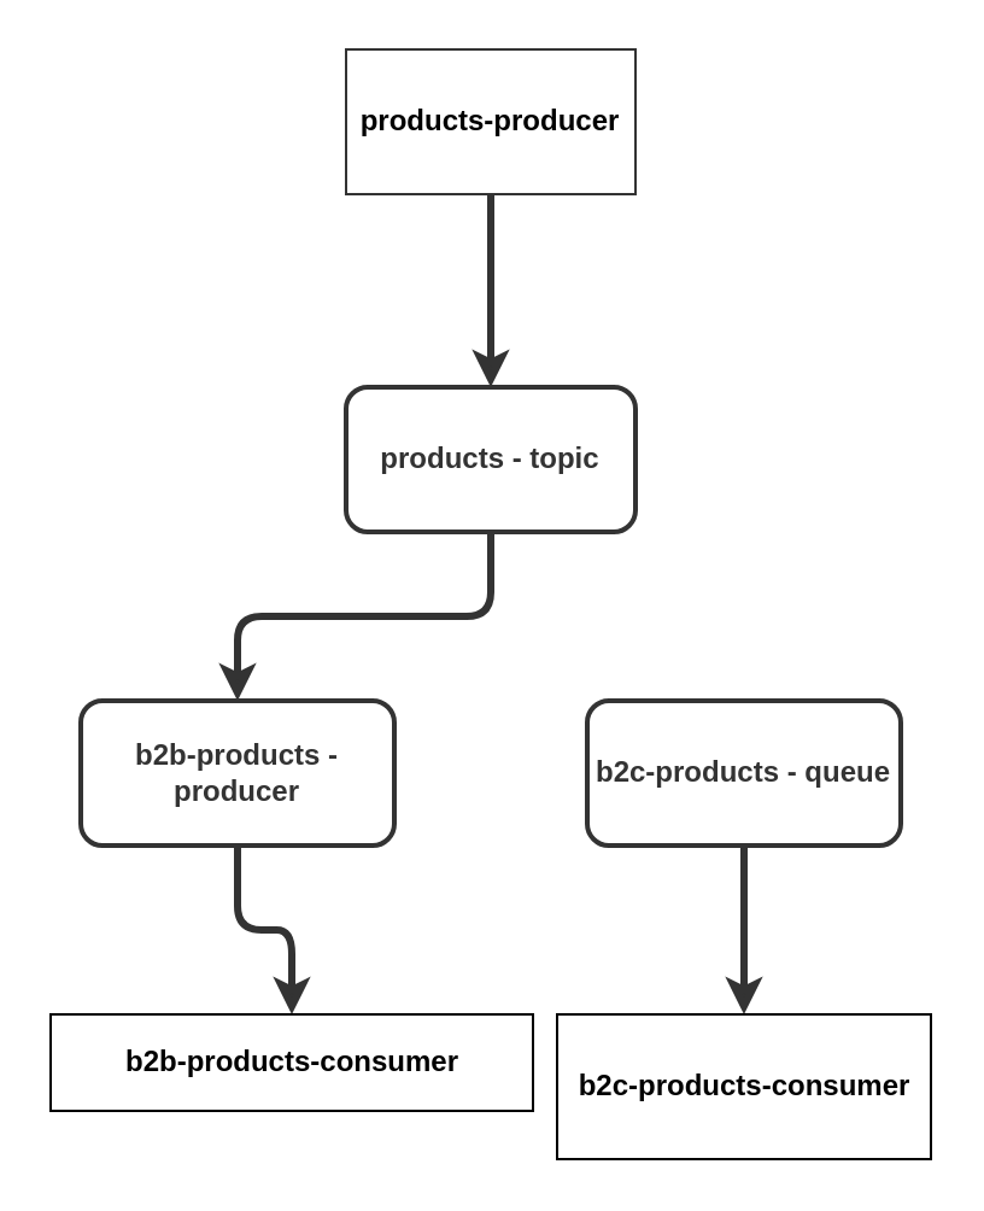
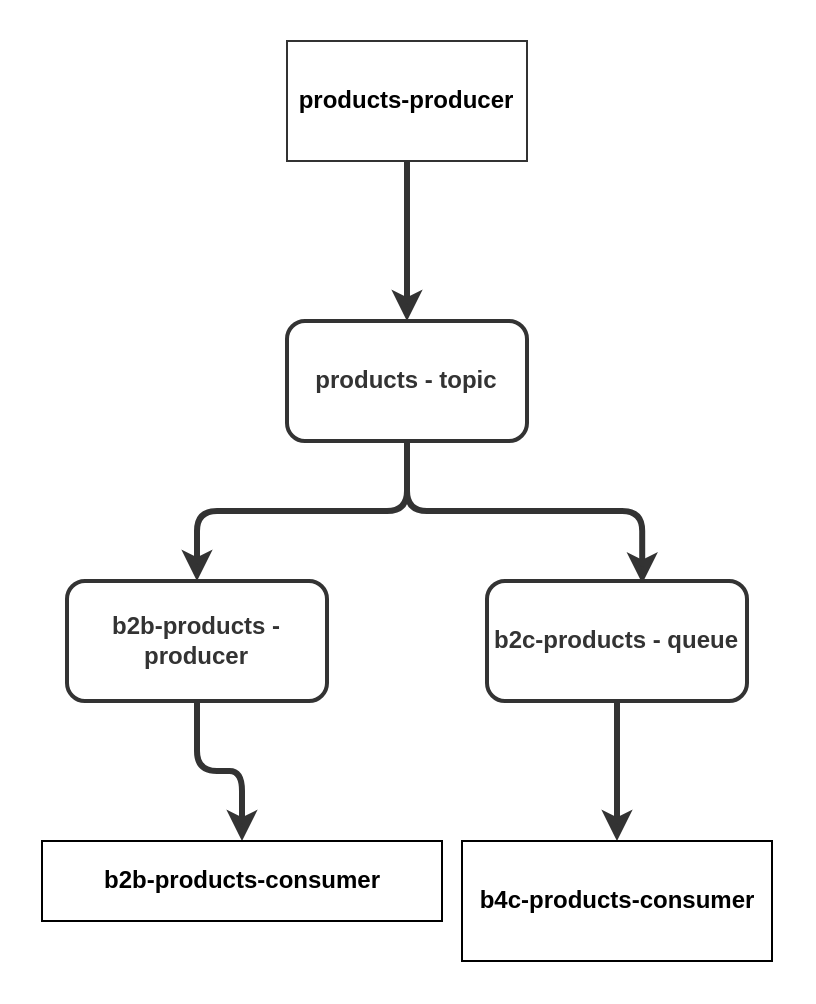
  <mxCell id="0" />
  <mxCell id="1" parent="0" />
  <mxCell id="2" style="edgeStyle=none;html=1;entryX=0.5;entryY=0;entryDx=0;entryDy=0;strokeColor=#333333;strokeWidth=3;" edge="1" parent="1" source="3" target="6"><mxGeometry relative="1" as="geometry" /></mxCell>
  <mxCell id="3" value="products-producer" style="rounded=0;whiteSpace=wrap;html=1;strokeColor=#333333;fontStyle=1" vertex="1" parent="1"><mxGeometry x="143" y="20" width="120" height="60" as="geometry" /></mxCell>
  <mxCell id="4" style="edgeStyle=orthogonalEdgeStyle;html=1;entryX=0.5;entryY=0;entryDx=0;entryDy=0;strokeColor=#333333;strokeWidth=3;" edge="1" parent="1" source="6" target="8"><mxGeometry relative="1" as="geometry" /></mxCell>
+ <mxCell id="5" style="edgeStyle=orthogonalEdgeStyle;html=1;exitX=0.5;exitY=1;exitDx=0;exitDy=0;entryX=0.597;entryY=0.02;entryDx=0;entryDy=0;entryPerimeter=0;strokeColor=#333333;strokeWidth=3;" edge="1" parent="1" source="6" target="10"><mxGeometry relative="1" as="geometry" /></mxCell>
  <mxCell id="6" value="products - topic" style="rounded=1;whiteSpace=wrap;html=1;fillColor=#FFFFFF;fontColor=#333333;strokeColor=#333333;strokeWidth=2;fontStyle=1" vertex="1" parent="1"><mxGeometry x="143" y="160" width="120" height="60" as="geometry" /></mxCell>
  <mxCell id="7" style="edgeStyle=orthogonalEdgeStyle;html=1;entryX=0.5;entryY=0;entryDx=0;entryDy=0;strokeColor=#333333;strokeWidth=3;" edge="1" parent="1" source="8" target="11"><mxGeometry relative="1" as="geometry" /></mxCell>
  <mxCell id="8" value="b2b-products - producer" style="rounded=1;whiteSpace=wrap;html=1;fillColor=#FFFFFF;strokeColor=#333333;fontColor=#333333;strokeWidth=2;fontStyle=1" vertex="1" parent="1"><mxGeometry x="33" y="290" width="130" height="60" as="geometry" /></mxCell>
  <mxCell id="9" style="edgeStyle=orthogonalEdgeStyle;html=1;entryX=0.5;entryY=0;entryDx=0;entryDy=0;strokeColor=#333333;strokeWidth=3;" edge="1" parent="1" source="10" target="12"><mxGeometry relative="1" as="geometry" /></mxCell>
  <mxCell id="10" value="b2c-products - queue" style="rounded=1;whiteSpace=wrap;html=1;fontColor=#333333;fillColor=#FFFFFF;strokeColor=#333333;strokeWidth=2;fontStyle=1" vertex="1" parent="1"><mxGeometry x="243" y="290" width="130" height="60" as="geometry" /></mxCell>
  <mxCell id="11" value="b2b-products-consumer" style="rounded=0;whiteSpace=wrap;html=1;fontStyle=1" vertex="1" parent="1"><mxGeometry x="20.5" y="420" width="200" height="40" as="geometry" /></mxCell>
- <mxCell id="12" value="b2c-products-consumer" style="rounded=0;whiteSpace=wrap;html=1;fontStyle=1" vertex="1" parent="1"><mxGeometry x="230.5" y="420" width="155" height="60" as="geometry" /></mxCell>
+ <mxCell id="12" value="b4c-products-consumer" style="rounded=0;whiteSpace=wrap;html=1;fontStyle=1" vertex="1" parent="1"><mxGeometry x="230.5" y="420" width="155" height="60" as="geometry" /></mxCell>
